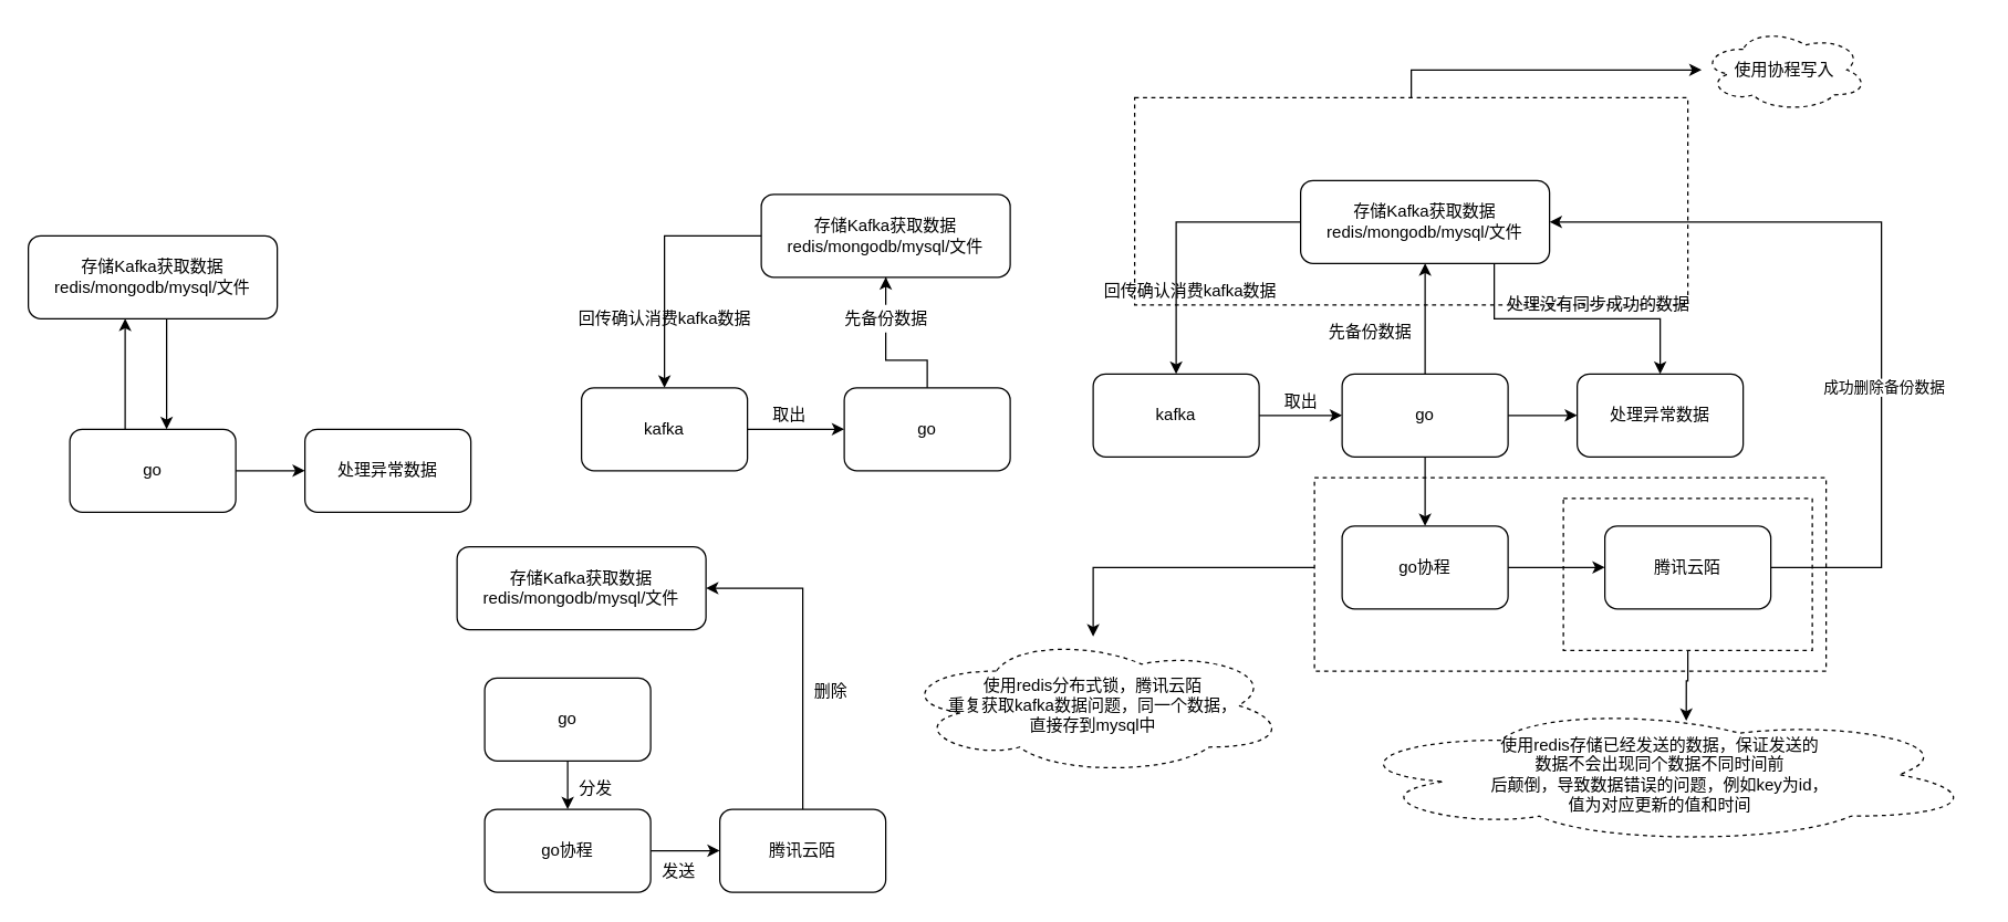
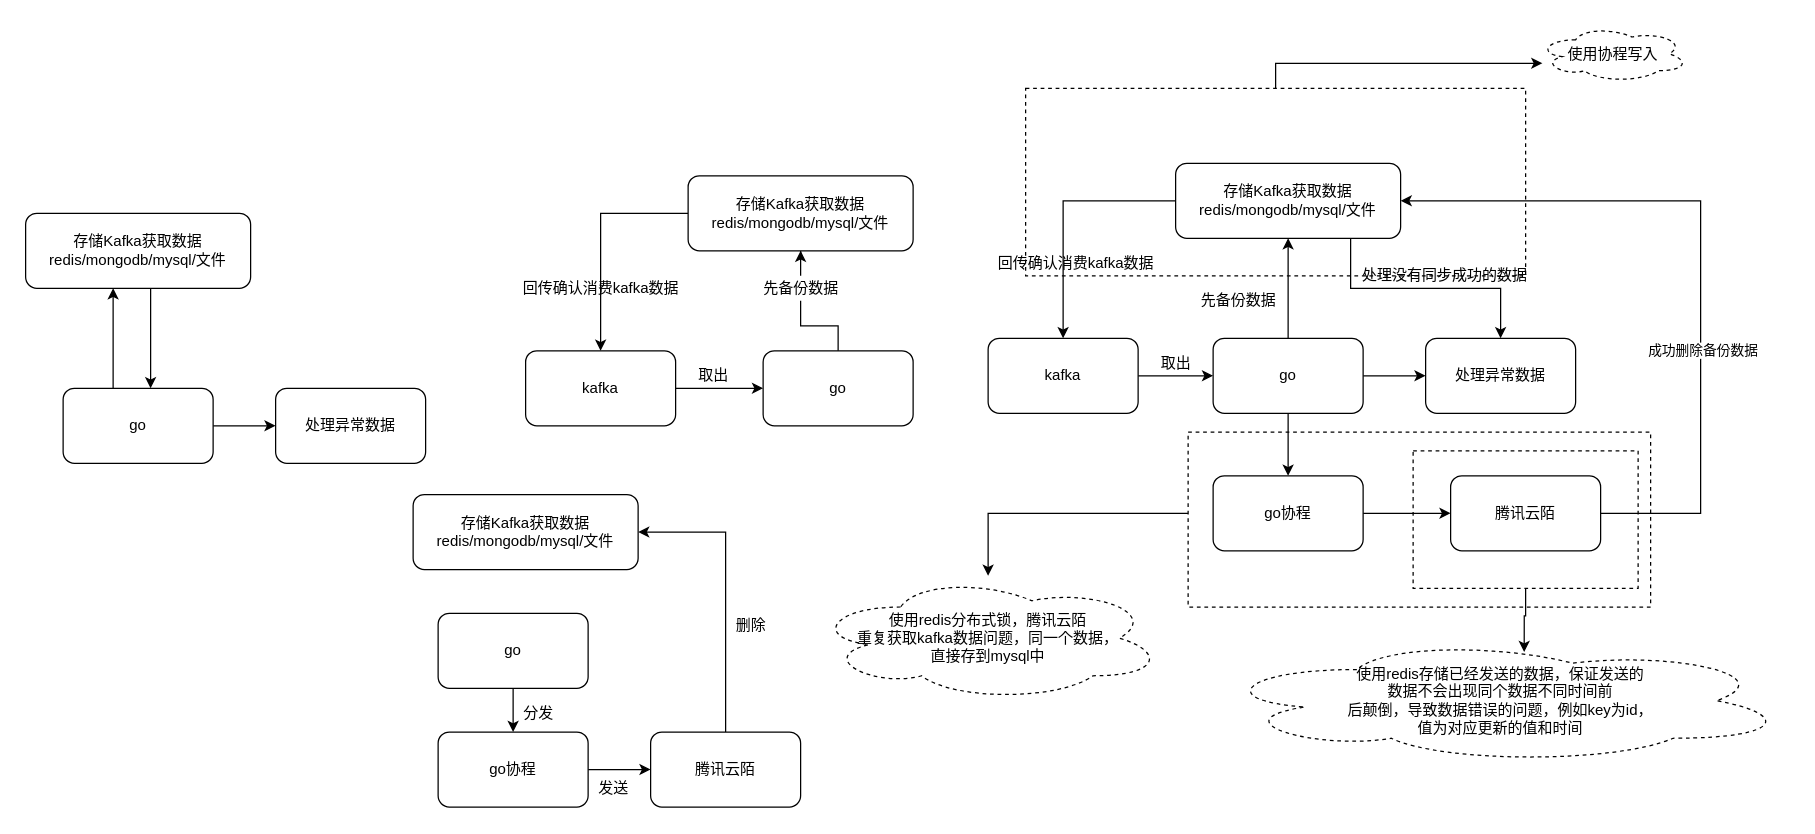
  <mxCell id="0" />
  <mxCell id="1" parent="0" />
  <mxCell id="2" value="" style="edgeStyle=orthogonalEdgeStyle;rounded=0;orthogonalLoop=1;jettySize=auto;html=1;" parent="1" source="3" target="7" edge="1"><mxGeometry relative="1" as="geometry" /></mxCell>
  <mxCell id="3" value="kafka" style="rounded=1;whiteSpace=wrap;html=1;" parent="1" vertex="1"><mxGeometry x="790" y="270" width="120" height="60" as="geometry" /></mxCell>
  <mxCell id="4" value="" style="edgeStyle=orthogonalEdgeStyle;rounded=0;orthogonalLoop=1;jettySize=auto;html=1;" parent="1" source="7" target="9" edge="1"><mxGeometry relative="1" as="geometry" /></mxCell>
  <mxCell id="5" value="" style="edgeStyle=orthogonalEdgeStyle;rounded=0;orthogonalLoop=1;jettySize=auto;html=1;" parent="1" source="7" target="15" edge="1"><mxGeometry relative="1" as="geometry" /></mxCell>
  <mxCell id="6" value="" style="edgeStyle=orthogonalEdgeStyle;rounded=0;orthogonalLoop=1;jettySize=auto;html=1;" parent="1" source="7" target="23" edge="1"><mxGeometry relative="1" as="geometry" /></mxCell>
  <mxCell id="7" value="go" style="rounded=1;whiteSpace=wrap;html=1;" parent="1" vertex="1"><mxGeometry x="970" y="270" width="120" height="60" as="geometry" /></mxCell>
  <mxCell id="8" value="" style="edgeStyle=orthogonalEdgeStyle;rounded=0;orthogonalLoop=1;jettySize=auto;html=1;" parent="1" source="9" target="12" edge="1"><mxGeometry relative="1" as="geometry" /></mxCell>
  <mxCell id="9" value="go协程" style="rounded=1;whiteSpace=wrap;html=1;" parent="1" vertex="1"><mxGeometry x="970" y="380" width="120" height="60" as="geometry" /></mxCell>
  <mxCell id="10" style="edgeStyle=orthogonalEdgeStyle;rounded=0;orthogonalLoop=1;jettySize=auto;html=1;entryX=1;entryY=0.5;entryDx=0;entryDy=0;" parent="1" source="12" target="15" edge="1"><mxGeometry relative="1" as="geometry"><Array as="points"><mxPoint x="1360" y="410" /><mxPoint x="1360" y="160" /></Array></mxGeometry></mxCell>
  <mxCell id="11" value="成功删除备份数据" style="edgeLabel;html=1;align=center;verticalAlign=middle;resizable=0;points=[];" parent="10" vertex="1" connectable="0"><mxGeometry x="-0.26" y="-1" relative="1" as="geometry"><mxPoint as="offset" /></mxGeometry></mxCell>
  <mxCell id="12" value="腾讯云陌" style="rounded=1;whiteSpace=wrap;html=1;" parent="1" vertex="1"><mxGeometry x="1160" y="380" width="120" height="60" as="geometry" /></mxCell>
  <mxCell id="13" style="edgeStyle=orthogonalEdgeStyle;rounded=0;orthogonalLoop=1;jettySize=auto;html=1;" parent="1" source="15" target="3" edge="1"><mxGeometry relative="1" as="geometry" /></mxCell>
  <mxCell id="14" style="edgeStyle=orthogonalEdgeStyle;rounded=0;orthogonalLoop=1;jettySize=auto;html=1;" edge="1" parent="1" source="15" target="23"><mxGeometry relative="1" as="geometry"><Array as="points"><mxPoint x="1080" y="230" /><mxPoint x="1200" y="230" /></Array></mxGeometry></mxCell>
  <mxCell id="15" value="存储Kafka获取数据&lt;br&gt;redis/mongodb/mysql/文件" style="rounded=1;whiteSpace=wrap;html=1;" parent="1" vertex="1"><mxGeometry x="940" y="130" width="180" height="60" as="geometry" /></mxCell>
  <mxCell id="16" value="回传确认消费kafka数据" style="text;html=1;align=center;verticalAlign=middle;resizable=0;points=[];autosize=1;strokeColor=none;fillColor=none;" parent="1" vertex="1"><mxGeometry x="790" y="200" width="140" height="20" as="geometry" /></mxCell>
  <mxCell id="17" value="" style="edgeStyle=orthogonalEdgeStyle;rounded=0;orthogonalLoop=1;jettySize=auto;html=1;" parent="1" source="18" target="19" edge="1"><mxGeometry relative="1" as="geometry"><Array as="points"><mxPoint x="1020" y="50" /></Array></mxGeometry></mxCell>
  <mxCell id="18" value="" style="rounded=0;whiteSpace=wrap;html=1;fillColor=none;dashed=1;" parent="1" vertex="1"><mxGeometry x="820" y="70" width="400" height="150" as="geometry" /></mxCell>
- <mxCell id="19" value="使用协程写入" style="ellipse;shape=cloud;whiteSpace=wrap;html=1;align=center;dashed=1;fillColor=none;" parent="1" vertex="1"><mxGeometry x="1230" y="20" width="120" height="60" as="geometry" /></mxCell>
+ <mxCell id="19" value="使用协程写入" style="ellipse;shape=cloud;whiteSpace=wrap;html=1;align=center;dashed=1;fillColor=none;" parent="1" vertex="1"><mxGeometry x="1230" y="20" width="120" height="45" as="geometry" /></mxCell>
  <mxCell id="20" style="edgeStyle=orthogonalEdgeStyle;rounded=0;orthogonalLoop=1;jettySize=auto;html=1;" parent="1" source="21" target="22" edge="1"><mxGeometry relative="1" as="geometry"><Array as="points"><mxPoint x="790" y="410" /></Array></mxGeometry></mxCell>
  <mxCell id="21" value="" style="verticalLabelPosition=bottom;verticalAlign=top;html=1;shape=mxgraph.basic.rect;fillColor2=none;strokeWidth=1;size=20;indent=5;dashed=1;fillColor=none;" parent="1" vertex="1"><mxGeometry x="950" y="345" width="370" height="140" as="geometry" /></mxCell>
  <mxCell id="22" value="使用redis分布式锁，腾讯云陌&lt;br&gt;重复获取kafka数据问题，同一个数据，&lt;br&gt;直接存到mysql中" style="ellipse;shape=cloud;whiteSpace=wrap;html=1;align=center;dashed=1;fillColor=none;" parent="1" vertex="1"><mxGeometry x="650" y="460" width="280" height="100" as="geometry" /></mxCell>
  <mxCell id="23" value="处理异常数据" style="rounded=1;whiteSpace=wrap;html=1;" parent="1" vertex="1"><mxGeometry x="1140" y="270" width="120" height="60" as="geometry" /></mxCell>
  <mxCell id="24" value="使用redis存储已经发送的数据，保证发送的&lt;br&gt;数据不会出现同个数据不同时间前&lt;br&gt;后颠倒，导致数据错误的问题，例如key为id，&lt;br&gt;值为对应更新的值和时间" style="ellipse;shape=cloud;whiteSpace=wrap;html=1;align=center;dashed=1;fillColor=none;" parent="1" vertex="1"><mxGeometry x="970" y="510" width="460" height="100" as="geometry" /></mxCell>
  <mxCell id="25" style="edgeStyle=orthogonalEdgeStyle;rounded=0;orthogonalLoop=1;jettySize=auto;html=1;entryX=0.541;entryY=0.111;entryDx=0;entryDy=0;entryPerimeter=0;" parent="1" source="26" target="24" edge="1"><mxGeometry relative="1" as="geometry"><Array as="points"><mxPoint x="1220" y="492" /><mxPoint x="1219" y="492" /></Array></mxGeometry></mxCell>
  <mxCell id="26" value="" style="rounded=0;whiteSpace=wrap;html=1;dashed=1;fillColor=none;" parent="1" vertex="1"><mxGeometry x="1130" y="360" width="180" height="110" as="geometry" /></mxCell>
  <mxCell id="27" value="处理没有同步成功的数据" style="text;html=1;align=center;verticalAlign=middle;resizable=0;points=[];autosize=1;strokeColor=none;fillColor=none;" vertex="1" parent="1"><mxGeometry x="1080" y="210" width="150" height="20" as="geometry" /></mxCell>
  <mxCell id="28" value="取出" style="text;html=1;align=center;verticalAlign=middle;resizable=0;points=[];autosize=1;strokeColor=none;fillColor=none;" vertex="1" parent="1"><mxGeometry x="920" y="280" width="40" height="20" as="geometry" /></mxCell>
  <mxCell id="29" value="先备份数据" style="text;html=1;align=center;verticalAlign=middle;resizable=0;points=[];autosize=1;strokeColor=none;fillColor=none;" vertex="1" parent="1"><mxGeometry x="950" y="230" width="80" height="20" as="geometry" /></mxCell>
  <mxCell id="30" value="" style="edgeStyle=orthogonalEdgeStyle;rounded=0;orthogonalLoop=1;jettySize=auto;html=1;" edge="1" parent="1" source="31" target="33"><mxGeometry relative="1" as="geometry" /></mxCell>
  <mxCell id="31" value="kafka" style="rounded=1;whiteSpace=wrap;html=1;" vertex="1" parent="1"><mxGeometry x="420" y="280" width="120" height="60" as="geometry" /></mxCell>
  <mxCell id="32" value="" style="edgeStyle=orthogonalEdgeStyle;rounded=0;orthogonalLoop=1;jettySize=auto;html=1;startArrow=none;" edge="1" parent="1" source="37" target="35"><mxGeometry relative="1" as="geometry" /></mxCell>
  <mxCell id="33" value="go" style="rounded=1;whiteSpace=wrap;html=1;" vertex="1" parent="1"><mxGeometry x="610" y="280" width="120" height="60" as="geometry" /></mxCell>
  <mxCell id="34" style="edgeStyle=orthogonalEdgeStyle;rounded=0;orthogonalLoop=1;jettySize=auto;html=1;" edge="1" parent="1" source="35" target="31"><mxGeometry relative="1" as="geometry" /></mxCell>
  <mxCell id="35" value="存储Kafka获取数据&lt;br&gt;redis/mongodb/mysql/文件" style="rounded=1;whiteSpace=wrap;html=1;" vertex="1" parent="1"><mxGeometry x="550" y="140" width="180" height="60" as="geometry" /></mxCell>
  <mxCell id="36" value="回传确认消费kafka数据" style="text;html=1;align=center;verticalAlign=middle;resizable=0;points=[];autosize=1;strokeColor=none;fillColor=none;" vertex="1" parent="1"><mxGeometry x="410" y="220" width="140" height="20" as="geometry" /></mxCell>
  <mxCell id="37" value="先备份数据" style="text;html=1;align=center;verticalAlign=middle;resizable=0;points=[];autosize=1;strokeColor=none;fillColor=none;" vertex="1" parent="1"><mxGeometry x="600" y="220" width="80" height="20" as="geometry" /></mxCell>
  <mxCell id="38" value="" style="edgeStyle=orthogonalEdgeStyle;rounded=0;orthogonalLoop=1;jettySize=auto;html=1;endArrow=none;" edge="1" parent="1" source="33" target="37"><mxGeometry relative="1" as="geometry"><mxPoint x="670.034" y="280" as="sourcePoint" /><mxPoint x="640.034" y="200" as="targetPoint" /></mxGeometry></mxCell>
  <mxCell id="39" value="取出" style="text;html=1;align=center;verticalAlign=middle;resizable=0;points=[];autosize=1;strokeColor=none;fillColor=none;" vertex="1" parent="1"><mxGeometry x="550" y="290" width="40" height="20" as="geometry" /></mxCell>
  <mxCell id="40" value="" style="edgeStyle=orthogonalEdgeStyle;rounded=0;orthogonalLoop=1;jettySize=auto;html=1;" edge="1" parent="1" source="41" target="43"><mxGeometry relative="1" as="geometry" /></mxCell>
  <mxCell id="41" value="go" style="rounded=1;whiteSpace=wrap;html=1;" vertex="1" parent="1"><mxGeometry x="350" y="490" width="120" height="60" as="geometry" /></mxCell>
  <mxCell id="42" value="" style="edgeStyle=orthogonalEdgeStyle;rounded=0;orthogonalLoop=1;jettySize=auto;html=1;" edge="1" parent="1" source="43" target="45"><mxGeometry relative="1" as="geometry" /></mxCell>
  <mxCell id="43" value="go协程" style="rounded=1;whiteSpace=wrap;html=1;" vertex="1" parent="1"><mxGeometry x="350" y="585" width="120" height="60" as="geometry" /></mxCell>
  <mxCell id="44" style="edgeStyle=orthogonalEdgeStyle;rounded=0;orthogonalLoop=1;jettySize=auto;html=1;entryX=1;entryY=0.5;entryDx=0;entryDy=0;" edge="1" parent="1" source="45" target="46"><mxGeometry relative="1" as="geometry"><Array as="points"><mxPoint x="580" y="425" /></Array></mxGeometry></mxCell>
  <mxCell id="45" value="腾讯云陌" style="rounded=1;whiteSpace=wrap;html=1;" vertex="1" parent="1"><mxGeometry x="520" y="585" width="120" height="60" as="geometry" /></mxCell>
  <mxCell id="46" value="存储Kafka获取数据&lt;br&gt;redis/mongodb/mysql/文件" style="rounded=1;whiteSpace=wrap;html=1;" vertex="1" parent="1"><mxGeometry x="330" y="395" width="180" height="60" as="geometry" /></mxCell>
  <mxCell id="47" value="分发" style="text;html=1;align=center;verticalAlign=middle;resizable=0;points=[];autosize=1;strokeColor=none;fillColor=none;" vertex="1" parent="1"><mxGeometry x="410" y="560" width="40" height="20" as="geometry" /></mxCell>
  <mxCell id="48" value="发送" style="text;html=1;align=center;verticalAlign=middle;resizable=0;points=[];autosize=1;strokeColor=none;fillColor=none;" vertex="1" parent="1"><mxGeometry x="470" y="620" width="40" height="20" as="geometry" /></mxCell>
  <mxCell id="49" value="删除" style="text;html=1;align=center;verticalAlign=middle;resizable=0;points=[];autosize=1;strokeColor=none;fillColor=none;" vertex="1" parent="1"><mxGeometry x="580" y="490" width="40" height="20" as="geometry" /></mxCell>
  <mxCell id="50" value="" style="edgeStyle=orthogonalEdgeStyle;rounded=0;orthogonalLoop=1;jettySize=auto;html=1;" edge="1" parent="1" source="52" target="54"><mxGeometry relative="1" as="geometry"><Array as="points"><mxPoint x="90" y="260" /><mxPoint x="90" y="260" /></Array></mxGeometry></mxCell>
  <mxCell id="51" value="" style="edgeStyle=orthogonalEdgeStyle;rounded=0;orthogonalLoop=1;jettySize=auto;html=1;" edge="1" parent="1" source="52" target="55"><mxGeometry relative="1" as="geometry" /></mxCell>
  <mxCell id="52" value="go" style="rounded=1;whiteSpace=wrap;html=1;" vertex="1" parent="1"><mxGeometry x="50" y="310" width="120" height="60" as="geometry" /></mxCell>
  <mxCell id="53" value="" style="edgeStyle=orthogonalEdgeStyle;rounded=0;orthogonalLoop=1;jettySize=auto;html=1;" edge="1" parent="1" source="54" target="52"><mxGeometry relative="1" as="geometry"><Array as="points"><mxPoint x="120" y="260" /><mxPoint x="120" y="260" /></Array></mxGeometry></mxCell>
  <mxCell id="54" value="存储Kafka获取数据&lt;br&gt;redis/mongodb/mysql/文件" style="rounded=1;whiteSpace=wrap;html=1;" vertex="1" parent="1"><mxGeometry x="20" y="170" width="180" height="60" as="geometry" /></mxCell>
  <mxCell id="55" value="处理异常数据" style="rounded=1;whiteSpace=wrap;html=1;" vertex="1" parent="1"><mxGeometry x="220" y="310" width="120" height="60" as="geometry" /></mxCell>
